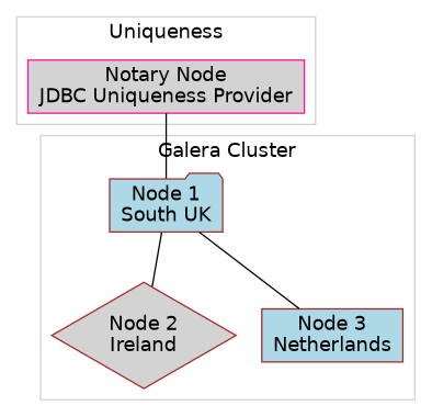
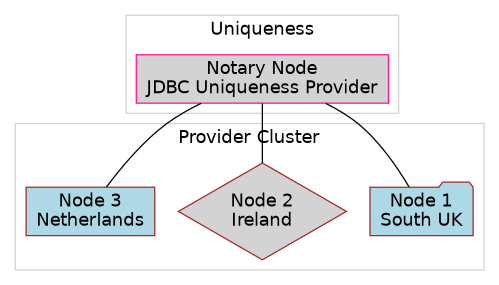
  graph {
    concentrate=true
    fontname=helvetica
    node [color=brown fillcolor=lightblue fontname=helvetica shape=box style=filled]
    edge [fontname=helvetica]
    n1 [label="Node 1\nSouth UK" shape=folder]
    n2 [fillcolor=lightgrey label="Node 2\nIreland" shape=diamond]
    n3 [label="Node 3\nNetherlands"]
    n4 [color=deeppink fillcolor=lightgrey label="Notary Node\nJDBC Uniqueness Provider"]
    subgraph cluster_1 {
      color=lightgrey
-     label="Galera Cluster"
+     label="Provider Cluster"
      n1
      n2
      n3
    }
    subgraph cluster_2 {
      color=lightgrey
      label=Uniqueness
      n4
    }
-   n1 -- n2
-   n1 -- n3
+   n4 -- n2
+   n4 -- n3
    n4 -- n1
  }
